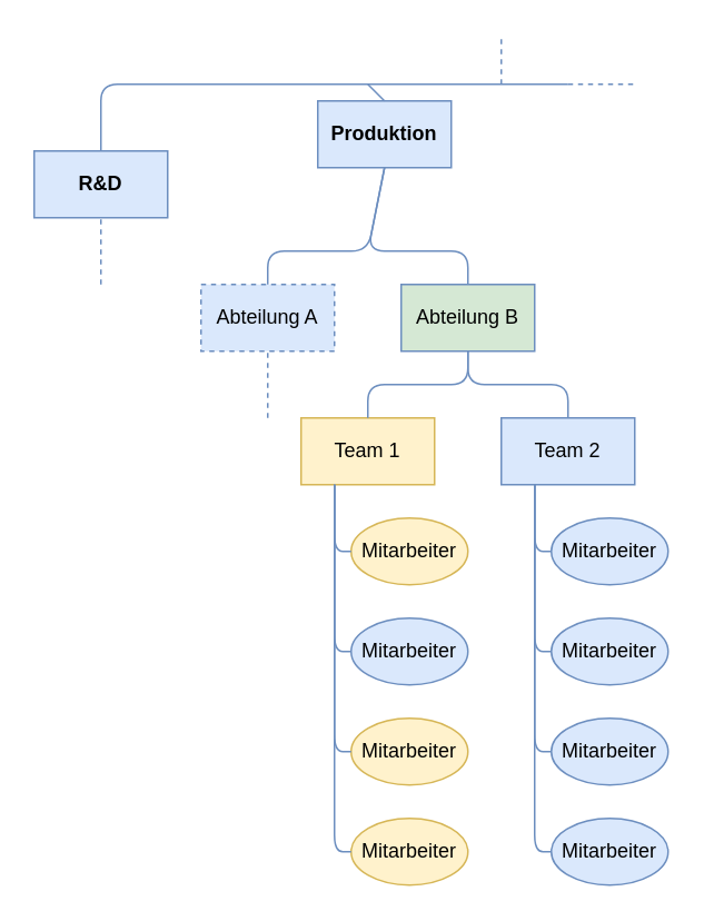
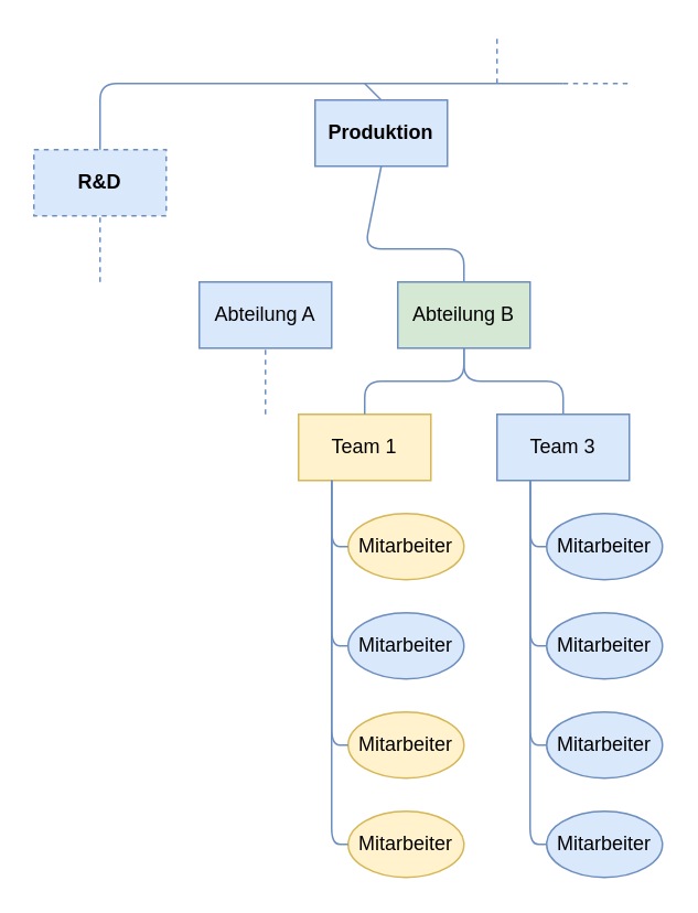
  <mxCell id="0" />
  <mxCell id="1" parent="0" />
- <mxCell id="2" value="R&amp;amp;D" style="rounded=0;whiteSpace=wrap;html=1;fillColor=#dae8fc;strokeColor=#6c8ebf;fontStyle=1" vertex="1" parent="1"><mxGeometry x="20" y="90" width="80" height="40" as="geometry" /></mxCell>
+ <mxCell id="2" value="R&amp;amp;D" style="rounded=0;whiteSpace=wrap;html=1;fillColor=#dae8fc;strokeColor=#6c8ebf;fontStyle=1;dashed=1;" vertex="1" parent="1"><mxGeometry x="20" y="90" width="80" height="40" as="geometry" /></mxCell>
  <mxCell id="3" value="Produktion" style="rounded=0;whiteSpace=wrap;html=1;fillColor=#dae8fc;strokeColor=#6c8ebf;fontStyle=1" vertex="1" parent="1"><mxGeometry x="190" y="60" width="80" height="40" as="geometry" /></mxCell>
- <mxCell id="4" value="Abteilung A" style="rounded=0;whiteSpace=wrap;html=1;fillColor=#dae8fc;strokeColor=#6c8ebf;dashed=1;" vertex="1" parent="1"><mxGeometry x="120" y="170" width="80" height="40" as="geometry" /></mxCell>
+ <mxCell id="4" value="Abteilung A" style="rounded=0;whiteSpace=wrap;html=1;fillColor=#dae8fc;strokeColor=#6c8ebf;" vertex="1" parent="1"><mxGeometry x="120" y="170" width="80" height="40" as="geometry" /></mxCell>
  <mxCell id="5" value="Abteilung B" style="rounded=0;whiteSpace=wrap;html=1;fillColor=#d5e8d4;strokeColor=#6c8ebf;" vertex="1" parent="1"><mxGeometry x="240" y="170" width="80" height="40" as="geometry" /></mxCell>
  <mxCell id="6" value="Team 1" style="rounded=0;whiteSpace=wrap;html=1;fillColor=#fff2cc;strokeColor=#d6b656;" vertex="1" parent="1"><mxGeometry x="180" y="250" width="80" height="40" as="geometry" /></mxCell>
  <mxCell id="7" value="" style="endArrow=none;html=1;exitX=0.5;exitY=0;exitDx=0;exitDy=0;fillColor=#dae8fc;strokeColor=#6c8ebf;" edge="1" parent="1" source="2"><mxGeometry width="50" height="50" relative="1" as="geometry"><mxPoint x="180" y="60" as="sourcePoint" /><mxPoint x="340" y="50" as="targetPoint" /><Array as="points"><mxPoint x="60" y="50" /></Array></mxGeometry></mxCell>
  <mxCell id="8" value="" style="endArrow=none;html=1;exitX=0.5;exitY=0;exitDx=0;exitDy=0;fillColor=#dae8fc;strokeColor=#6c8ebf;" edge="1" parent="1" source="3"><mxGeometry width="50" height="50" relative="1" as="geometry"><mxPoint x="320" y="130" as="sourcePoint" /><mxPoint x="220" y="50" as="targetPoint" /></mxGeometry></mxCell>
  <mxCell id="9" value="" style="endArrow=none;html=1;dashed=1;fillColor=#dae8fc;strokeColor=#6c8ebf;" edge="1" parent="1"><mxGeometry width="50" height="50" relative="1" as="geometry"><mxPoint x="300" y="50" as="sourcePoint" /><mxPoint x="300" y="20" as="targetPoint" /></mxGeometry></mxCell>
  <mxCell id="10" value="" style="endArrow=none;html=1;dashed=1;fillColor=#dae8fc;strokeColor=#6c8ebf;" edge="1" parent="1"><mxGeometry width="50" height="50" relative="1" as="geometry"><mxPoint x="340" y="50" as="sourcePoint" /><mxPoint x="380" y="50" as="targetPoint" /></mxGeometry></mxCell>
  <mxCell id="11" value="" style="endArrow=none;html=1;dashed=1;entryX=0.5;entryY=1;entryDx=0;entryDy=0;fillColor=#dae8fc;strokeColor=#6c8ebf;" edge="1" parent="1" target="2"><mxGeometry width="50" height="50" relative="1" as="geometry"><mxPoint x="60" y="170" as="sourcePoint" /><mxPoint x="90" y="170" as="targetPoint" /></mxGeometry></mxCell>
- <mxCell id="12" value="" style="endArrow=none;html=1;exitX=0.5;exitY=1;exitDx=0;exitDy=0;entryX=0.5;entryY=0;entryDx=0;entryDy=0;fillColor=#dae8fc;strokeColor=#6c8ebf;" edge="1" parent="1" source="3" target="4"><mxGeometry width="50" height="50" relative="1" as="geometry"><mxPoint x="380" y="100" as="sourcePoint" /><mxPoint x="430" y="50" as="targetPoint" /><Array as="points"><mxPoint x="220" y="150" /><mxPoint x="160" y="150" /></Array></mxGeometry></mxCell>
  <mxCell id="13" value="" style="endArrow=none;html=1;exitX=0.5;exitY=0;exitDx=0;exitDy=0;entryX=0.5;entryY=1;entryDx=0;entryDy=0;fillColor=#dae8fc;strokeColor=#6c8ebf;" edge="1" parent="1" source="5" target="3"><mxGeometry width="50" height="50" relative="1" as="geometry"><mxPoint x="320" y="120" as="sourcePoint" /><mxPoint x="370" y="70" as="targetPoint" /><Array as="points"><mxPoint x="280" y="150" /><mxPoint x="220" y="150" /></Array></mxGeometry></mxCell>
  <mxCell id="14" value="" style="endArrow=none;html=1;entryX=0.5;entryY=1;entryDx=0;entryDy=0;dashed=1;fillColor=#dae8fc;strokeColor=#6c8ebf;" edge="1" parent="1" target="4"><mxGeometry width="50" height="50" relative="1" as="geometry"><mxPoint x="160" y="250" as="sourcePoint" /><mxPoint x="100" y="260" as="targetPoint" /></mxGeometry></mxCell>
  <mxCell id="15" value="" style="endArrow=none;html=1;entryX=0.5;entryY=1;entryDx=0;entryDy=0;exitX=0.5;exitY=0;exitDx=0;exitDy=0;fillColor=#dae8fc;strokeColor=#6c8ebf;" edge="1" parent="1" source="6" target="5"><mxGeometry width="50" height="50" relative="1" as="geometry"><mxPoint x="460" y="240" as="sourcePoint" /><mxPoint x="510" y="190" as="targetPoint" /><Array as="points"><mxPoint x="220" y="230" /><mxPoint x="280" y="230" /></Array></mxGeometry></mxCell>
  <mxCell id="16" value="" style="endArrow=none;html=1;exitX=0.5;exitY=1;exitDx=0;exitDy=0;entryX=0.5;entryY=0;entryDx=0;entryDy=0;fillColor=#dae8fc;strokeColor=#6c8ebf;" edge="1" parent="1" source="5" target="25"><mxGeometry width="50" height="50" relative="1" as="geometry"><mxPoint x="380" y="240" as="sourcePoint" /><mxPoint x="340" y="250" as="targetPoint" /><Array as="points"><mxPoint x="280" y="230" /><mxPoint x="340" y="230" /></Array></mxGeometry></mxCell>
  <mxCell id="17" value="Mitarbeiter" style="ellipse;whiteSpace=wrap;html=1;fillColor=#fff2cc;strokeColor=#d6b656;" vertex="1" parent="1"><mxGeometry x="210" y="310" width="70" height="40" as="geometry" /></mxCell>
  <mxCell id="18" value="Mitarbeiter" style="ellipse;whiteSpace=wrap;html=1;fillColor=#dae8fc;strokeColor=#6c8ebf;" vertex="1" parent="1"><mxGeometry x="210" y="370" width="70" height="40" as="geometry" /></mxCell>
  <mxCell id="19" value="Mitarbeiter" style="ellipse;whiteSpace=wrap;html=1;fillColor=#fff2cc;strokeColor=#d6b656;" vertex="1" parent="1"><mxGeometry x="210" y="430" width="70" height="40" as="geometry" /></mxCell>
  <mxCell id="20" value="Mitarbeiter" style="ellipse;whiteSpace=wrap;html=1;fillColor=#fff2cc;strokeColor=#d6b656;" vertex="1" parent="1"><mxGeometry x="210" y="490" width="70" height="40" as="geometry" /></mxCell>
  <mxCell id="21" value="" style="endArrow=none;html=1;entryX=0.25;entryY=1;entryDx=0;entryDy=0;exitX=0;exitY=0.5;exitDx=0;exitDy=0;fillColor=#dae8fc;strokeColor=#6c8ebf;" edge="1" parent="1" source="20" target="6"><mxGeometry width="50" height="50" relative="1" as="geometry"><mxPoint x="70" y="340" as="sourcePoint" /><mxPoint x="120" y="290" as="targetPoint" /><Array as="points"><mxPoint x="200" y="510" /></Array></mxGeometry></mxCell>
  <mxCell id="22" value="" style="endArrow=none;html=1;entryX=0.25;entryY=1;entryDx=0;entryDy=0;exitX=0;exitY=0.5;exitDx=0;exitDy=0;fillColor=#dae8fc;strokeColor=#6c8ebf;" edge="1" parent="1" source="17" target="6"><mxGeometry width="50" height="50" relative="1" as="geometry"><mxPoint x="110" y="340" as="sourcePoint" /><mxPoint x="160" y="290" as="targetPoint" /><Array as="points"><mxPoint x="200" y="330" /></Array></mxGeometry></mxCell>
  <mxCell id="23" value="" style="endArrow=none;html=1;entryX=0.25;entryY=1;entryDx=0;entryDy=0;exitX=0;exitY=0.5;exitDx=0;exitDy=0;fillColor=#dae8fc;strokeColor=#6c8ebf;" edge="1" parent="1" source="18" target="6"><mxGeometry width="50" height="50" relative="1" as="geometry"><mxPoint x="70" y="400" as="sourcePoint" /><mxPoint x="120" y="350" as="targetPoint" /><Array as="points"><mxPoint x="200" y="390" /></Array></mxGeometry></mxCell>
  <mxCell id="24" value="" style="endArrow=none;html=1;entryX=0.25;entryY=1;entryDx=0;entryDy=0;exitX=0;exitY=0.5;exitDx=0;exitDy=0;fillColor=#dae8fc;strokeColor=#6c8ebf;" edge="1" parent="1" source="19" target="6"><mxGeometry width="50" height="50" relative="1" as="geometry"><mxPoint x="110" y="400" as="sourcePoint" /><mxPoint x="160" y="350" as="targetPoint" /><Array as="points"><mxPoint x="200" y="450" /></Array></mxGeometry></mxCell>
- <mxCell id="25" value="Team 2" style="rounded=0;whiteSpace=wrap;html=1;fillColor=#dae8fc;strokeColor=#6c8ebf;" vertex="1" parent="1"><mxGeometry x="300" y="250" width="80" height="40" as="geometry" /></mxCell>
+ <mxCell id="25" value="Team 3" style="rounded=0;whiteSpace=wrap;html=1;fillColor=#dae8fc;strokeColor=#6c8ebf;" vertex="1" parent="1"><mxGeometry x="300" y="250" width="80" height="40" as="geometry" /></mxCell>
  <mxCell id="26" value="Mitarbeiter" style="ellipse;whiteSpace=wrap;html=1;fillColor=#dae8fc;strokeColor=#6c8ebf;" vertex="1" parent="1"><mxGeometry x="330" y="310" width="70" height="40" as="geometry" /></mxCell>
  <mxCell id="27" value="Mitarbeiter" style="ellipse;whiteSpace=wrap;html=1;fillColor=#dae8fc;strokeColor=#6c8ebf;" vertex="1" parent="1"><mxGeometry x="330" y="370" width="70" height="40" as="geometry" /></mxCell>
  <mxCell id="28" value="Mitarbeiter" style="ellipse;whiteSpace=wrap;html=1;fillColor=#dae8fc;strokeColor=#6c8ebf;" vertex="1" parent="1"><mxGeometry x="330" y="430" width="70" height="40" as="geometry" /></mxCell>
  <mxCell id="29" value="Mitarbeiter" style="ellipse;whiteSpace=wrap;html=1;fillColor=#dae8fc;strokeColor=#6c8ebf;" vertex="1" parent="1"><mxGeometry x="330" y="490" width="70" height="40" as="geometry" /></mxCell>
  <mxCell id="30" value="" style="endArrow=none;html=1;entryX=0.25;entryY=1;entryDx=0;entryDy=0;exitX=0;exitY=0.5;exitDx=0;exitDy=0;fillColor=#dae8fc;strokeColor=#6c8ebf;" edge="1" parent="1" source="29" target="25"><mxGeometry width="50" height="50" relative="1" as="geometry"><mxPoint x="190" y="340" as="sourcePoint" /><mxPoint x="240" y="290" as="targetPoint" /><Array as="points"><mxPoint x="320" y="510" /></Array></mxGeometry></mxCell>
  <mxCell id="31" value="" style="endArrow=none;html=1;entryX=0.25;entryY=1;entryDx=0;entryDy=0;exitX=0;exitY=0.5;exitDx=0;exitDy=0;fillColor=#dae8fc;strokeColor=#6c8ebf;" edge="1" parent="1" source="26" target="25"><mxGeometry width="50" height="50" relative="1" as="geometry"><mxPoint x="230" y="340" as="sourcePoint" /><mxPoint x="280" y="290" as="targetPoint" /><Array as="points"><mxPoint x="320" y="330" /></Array></mxGeometry></mxCell>
  <mxCell id="32" value="" style="endArrow=none;html=1;entryX=0.25;entryY=1;entryDx=0;entryDy=0;exitX=0;exitY=0.5;exitDx=0;exitDy=0;fillColor=#dae8fc;strokeColor=#6c8ebf;" edge="1" parent="1" source="27" target="25"><mxGeometry width="50" height="50" relative="1" as="geometry"><mxPoint x="190" y="400" as="sourcePoint" /><mxPoint x="240" y="350" as="targetPoint" /><Array as="points"><mxPoint x="320" y="390" /></Array></mxGeometry></mxCell>
  <mxCell id="33" value="" style="endArrow=none;html=1;entryX=0.25;entryY=1;entryDx=0;entryDy=0;exitX=0;exitY=0.5;exitDx=0;exitDy=0;fillColor=#dae8fc;strokeColor=#6c8ebf;" edge="1" parent="1" source="28" target="25"><mxGeometry width="50" height="50" relative="1" as="geometry"><mxPoint x="230" y="400" as="sourcePoint" /><mxPoint x="280" y="350" as="targetPoint" /><Array as="points"><mxPoint x="320" y="450" /></Array></mxGeometry></mxCell>
